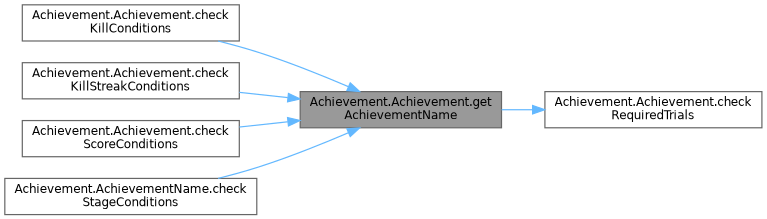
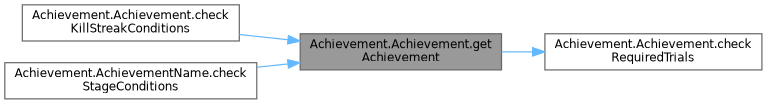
  digraph {
    rankdir=RL
    node [color=grey40 fillcolor=white fontname=Helvetica fontsize=10 shape=box style=filled]
    edge [color=steelblue1 dir=back fontname=Helvetica fontsize=10 labelfontname=Helvetica labelfontsize=10 style=solid]
-   n1 [color=gray40 fillcolor=grey60 fontcolor=black height=0.2 label="Achievement.Achievement.get\lAchievementName" width=0.4]
-   n2 [height=0.2 label="Achievement.Achievement.check\lKillConditions" width=0.4]
+   n1 [color=gray40 fillcolor=grey60 fontcolor=black height=0.2 label="Achievement.Achievement.get\lAchievement" width=0.4]
    n3 [height=0.2 label="Achievement.Achievement.check\lKillStreakConditions" width=0.4]
-   n4 [height=0.2 label="Achievement.Achievement.check\lScoreConditions" width=0.4]
    n5 [height=0.2 label="Achievement.AchievementName.check\lStageConditions" width=0.4]
    n6 [height=0.2 label="Achievement.Achievement.check\lRequiredTrials" width=0.4]
-   n1 -> n2
    n1 -> n3
-   n1 -> n4
    n1 -> n5
    n6 -> n1
  }
